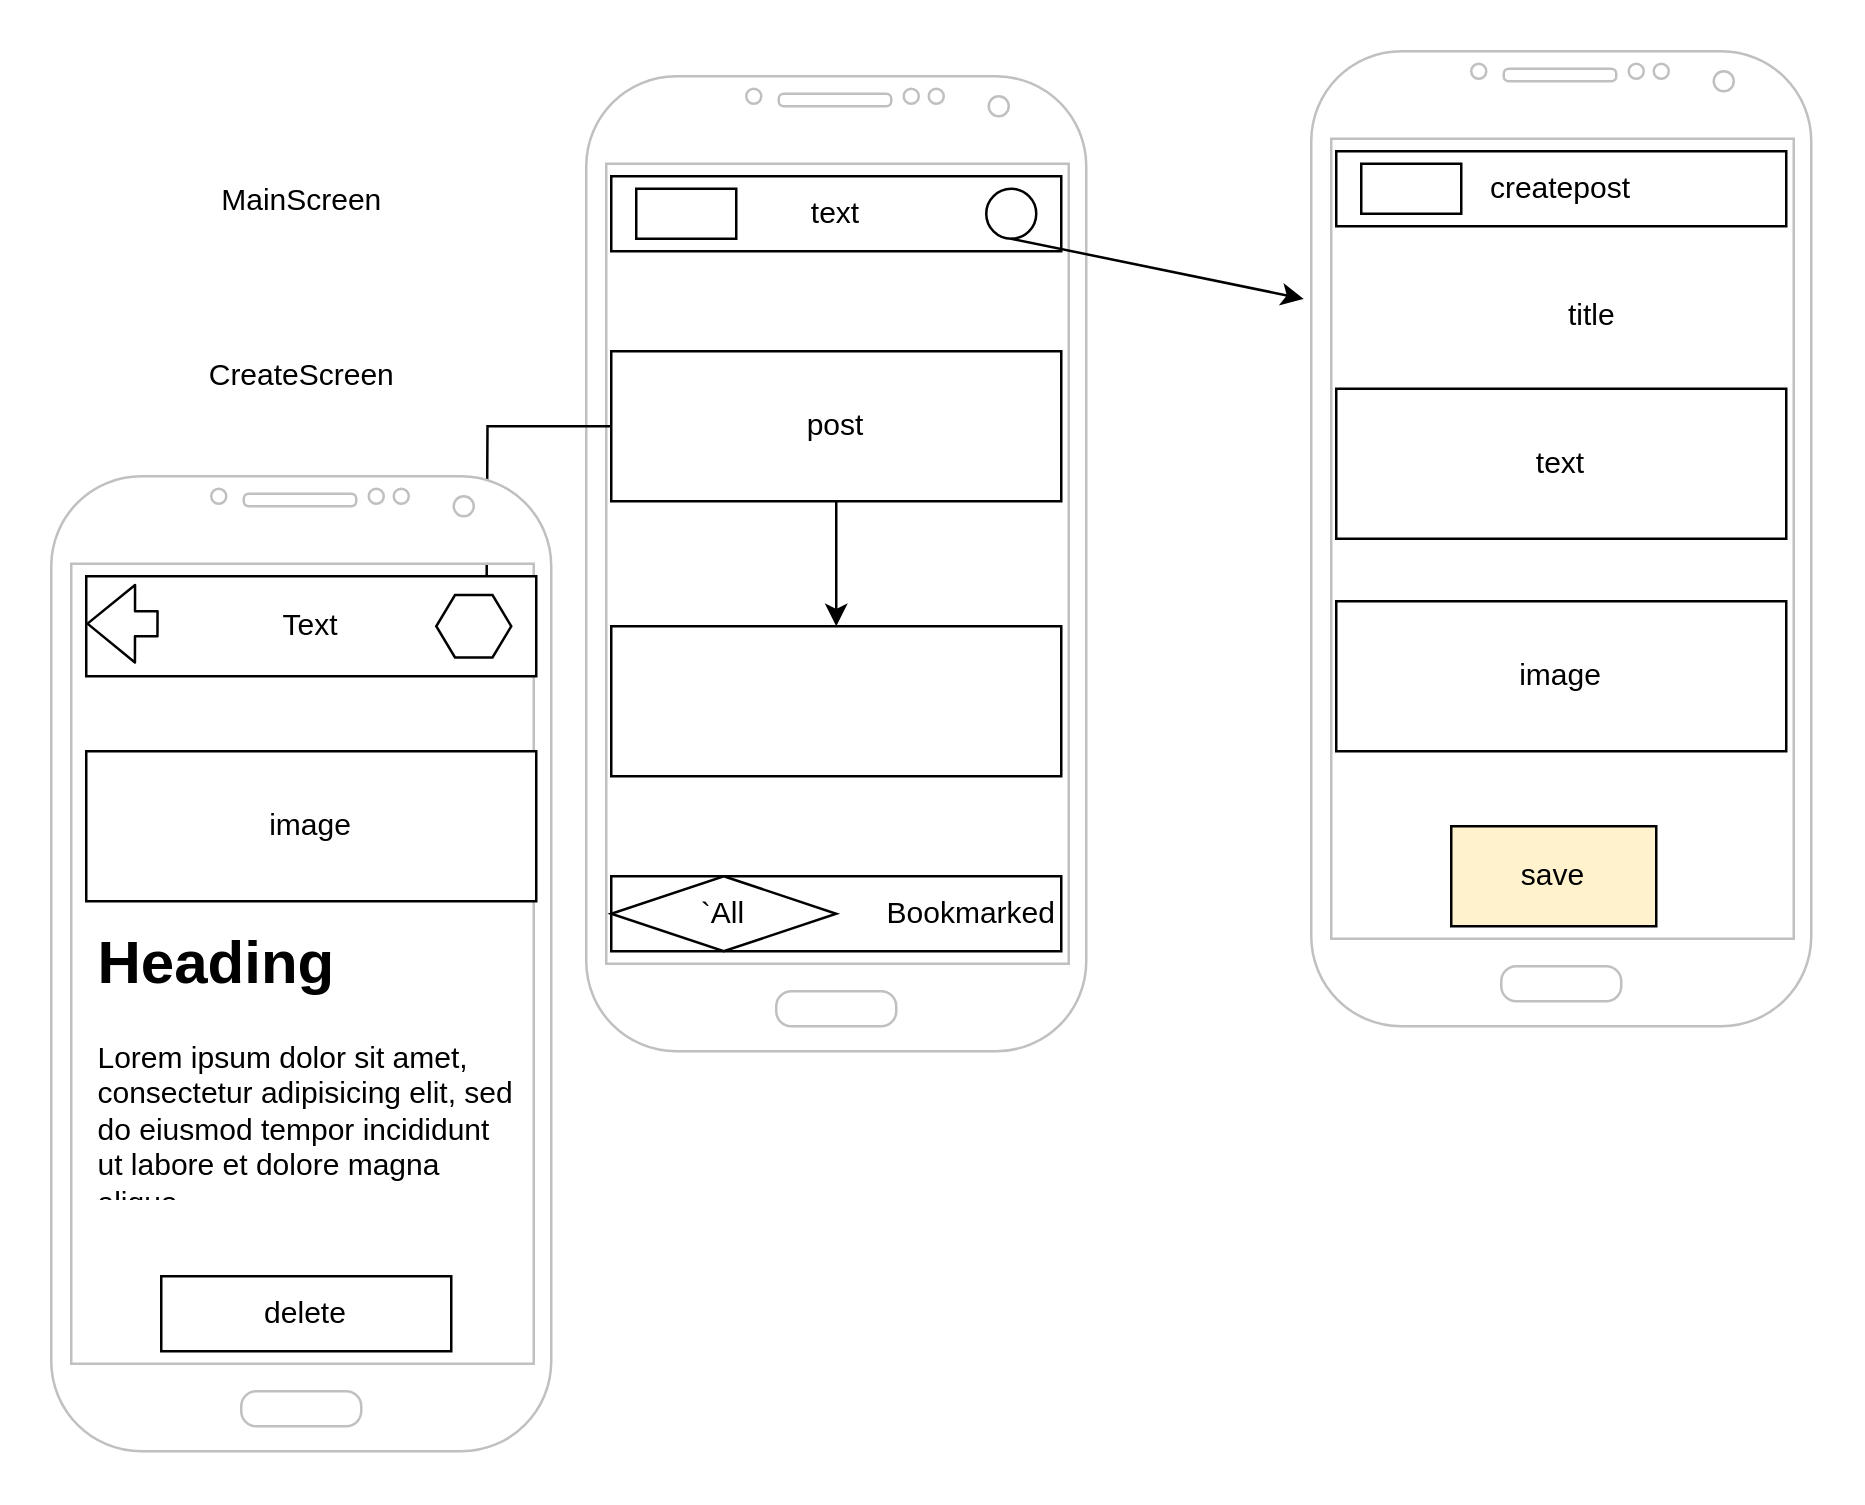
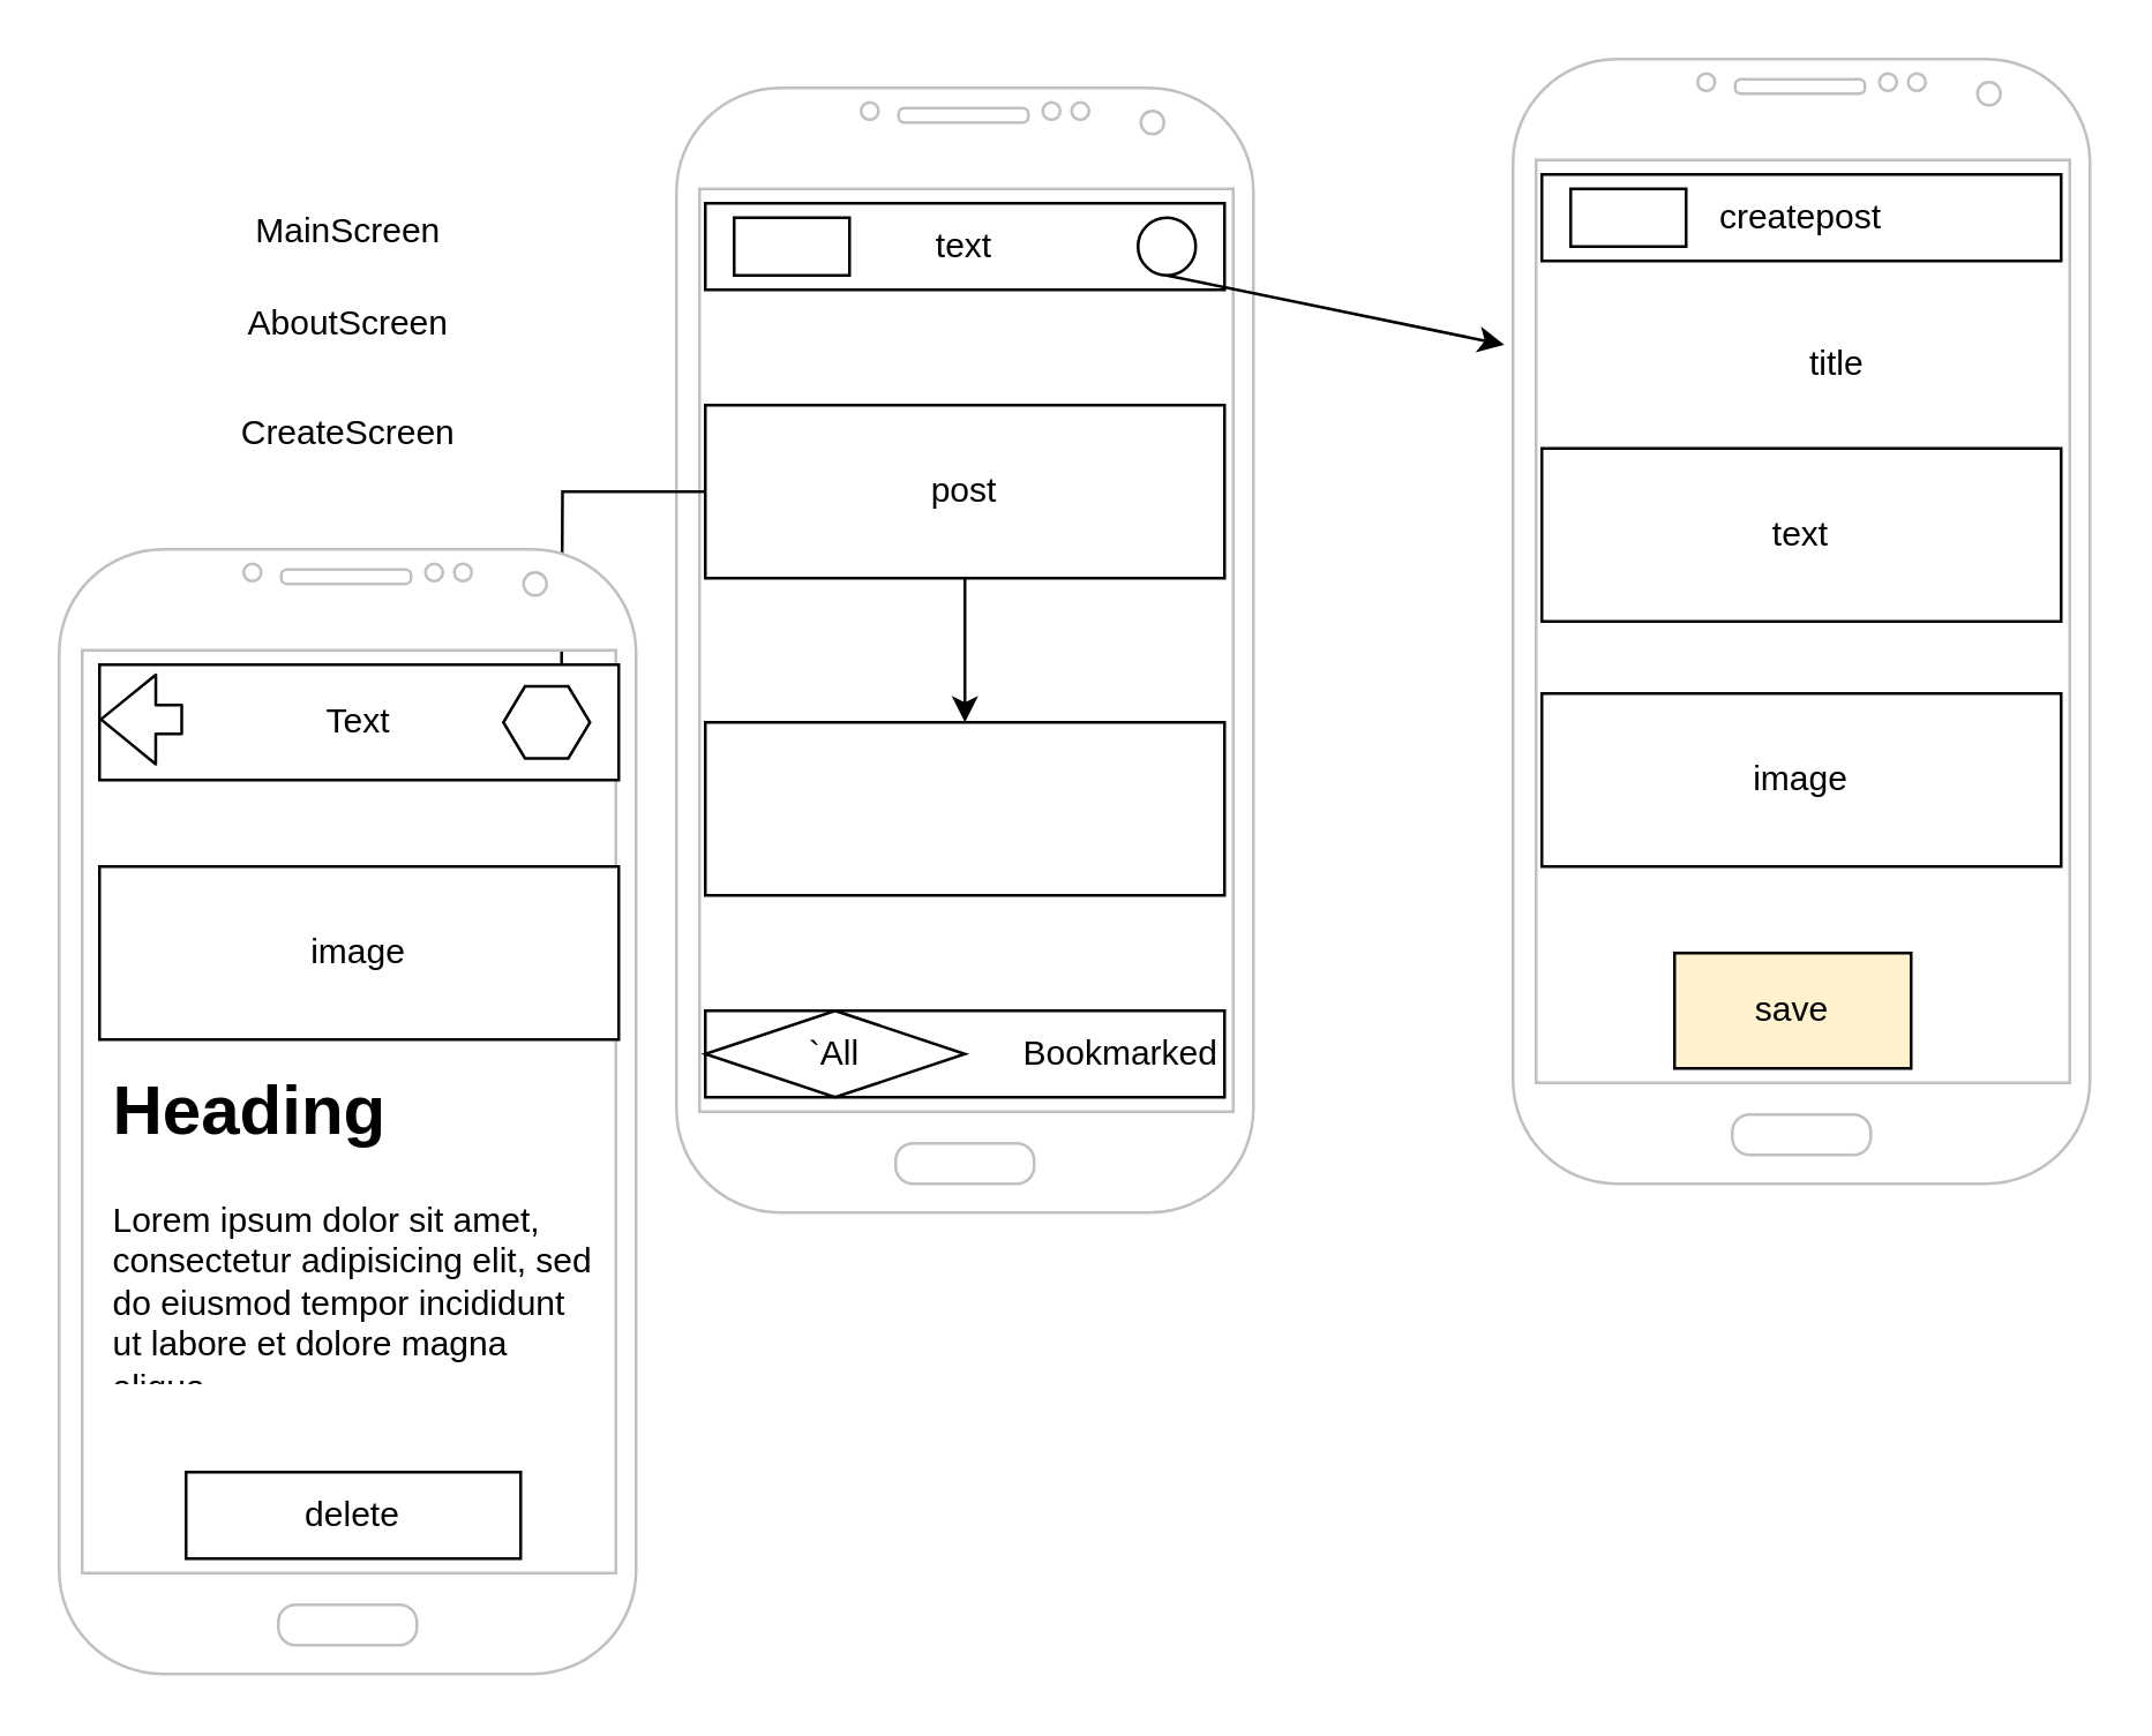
  <mxCell id="0" />
  <mxCell id="1" parent="0" />
  <mxCell id="2" value="" style="verticalLabelPosition=bottom;verticalAlign=top;html=1;shadow=0;dashed=0;strokeWidth=1;shape=mxgraph.android.phone2;strokeColor=#c0c0c0;" vertex="1" parent="1"><mxGeometry x="234" y="30" width="200" height="390" as="geometry" /></mxCell>
  <mxCell id="3" value="text" style="rounded=0;whiteSpace=wrap;html=1;" vertex="1" parent="1"><mxGeometry x="244" y="70" width="180" height="30" as="geometry" /></mxCell>
  <mxCell id="4" style="edgeStyle=orthogonalEdgeStyle;rounded=0;orthogonalLoop=1;jettySize=auto;html=1;" edge="1" parent="1" source="6" target="7"><mxGeometry relative="1" as="geometry"><mxPoint x="334" y="230" as="targetPoint" /></mxGeometry></mxCell>
  <mxCell id="5" style="edgeStyle=orthogonalEdgeStyle;rounded=0;orthogonalLoop=1;jettySize=auto;html=1;" edge="1" parent="1" source="6"><mxGeometry relative="1" as="geometry"><mxPoint x="194" y="260" as="targetPoint" /></mxGeometry></mxCell>
  <mxCell id="6" value="post" style="rounded=0;whiteSpace=wrap;html=1;" vertex="1" parent="1"><mxGeometry x="244" y="140" width="180" height="60" as="geometry" /></mxCell>
  <mxCell id="7" value="" style="rounded=0;whiteSpace=wrap;html=1;" vertex="1" parent="1"><mxGeometry x="244" y="250" width="180" height="60" as="geometry" /></mxCell>
  <mxCell id="8" value="" style="ellipse;whiteSpace=wrap;html=1;aspect=fixed;" vertex="1" parent="1"><mxGeometry x="394" y="75" width="20" height="20" as="geometry" /></mxCell>
  <mxCell id="9" value="" style="rounded=0;whiteSpace=wrap;html=1;fontFamily=Helvetica;fontSize=12;fontColor=#000000;align=center;strokeColor=#000000;fillColor=#ffffff;" vertex="1" parent="1"><mxGeometry x="254" y="75" width="40" height="20" as="geometry" /></mxCell>
  <mxCell id="10" value="MainScreen&lt;br&gt;" style="text;html=1;align=center;verticalAlign=middle;resizable=0;points=[];;autosize=1;" vertex="1" parent="1"><mxGeometry x="80" y="70" width="80" height="20" as="geometry" /></mxCell>
+ <mxCell id="11" value="AboutScreen&lt;br&gt;" style="text;html=1;align=center;verticalAlign=middle;resizable=0;points=[];;autosize=1;" vertex="1" parent="1"><mxGeometry x="80" y="101.5" width="80" height="20" as="geometry" /></mxCell>
  <mxCell id="12" value="CreateScreen" style="text;html=1;align=center;verticalAlign=middle;resizable=0;points=[];;autosize=1;" vertex="1" parent="1"><mxGeometry x="75" y="140" width="90" height="20" as="geometry" /></mxCell>
  <mxCell id="13" value="Bookmarked" style="rounded=0;whiteSpace=wrap;html=1;align=right;" vertex="1" parent="1"><mxGeometry x="244" y="350" width="180" height="30" as="geometry" /></mxCell>
  <mxCell id="14" value="`All" style="rhombus;whiteSpace=wrap;html=1;" vertex="1" parent="1"><mxGeometry x="244" y="350" width="90" height="30" as="geometry" /></mxCell>
  <mxCell id="15" value="" style="verticalLabelPosition=bottom;verticalAlign=top;html=1;shadow=0;dashed=0;strokeWidth=1;shape=mxgraph.android.phone2;strokeColor=#c0c0c0;" vertex="1" parent="1"><mxGeometry x="20" y="190" width="200" height="390" as="geometry" /></mxCell>
  <mxCell id="16" value="Text" style="rounded=0;whiteSpace=wrap;html=1;" vertex="1" parent="1"><mxGeometry x="34" y="230" width="180" height="40" as="geometry" /></mxCell>
  <mxCell id="17" value="" style="shape=flexArrow;endArrow=classic;html=1;entryX=0.025;entryY=0.464;entryDx=0;entryDy=0;entryPerimeter=0;" edge="1" parent="1"><mxGeometry width="50" height="50" relative="1" as="geometry"><mxPoint x="63" y="249" as="sourcePoint" /><mxPoint x="34" y="248.96" as="targetPoint" /></mxGeometry></mxCell>
  <mxCell id="18" value="" style="shape=hexagon;perimeter=hexagonPerimeter2;whiteSpace=wrap;html=1;" vertex="1" parent="1"><mxGeometry x="174" y="237.5" width="30" height="25" as="geometry" /></mxCell>
  <mxCell id="19" value="image" style="rounded=0;whiteSpace=wrap;html=1;" vertex="1" parent="1"><mxGeometry x="34" y="300" width="180" height="60" as="geometry" /></mxCell>
  <mxCell id="20" value="&lt;h1&gt;Heading&lt;/h1&gt;&lt;p&gt;Lorem ipsum dolor sit amet, consectetur adipisicing elit, sed do eiusmod tempor incididunt ut labore et dolore magna aliqua.&lt;/p&gt;" style="text;html=1;strokeColor=none;fillColor=none;spacing=5;spacingTop=-20;whiteSpace=wrap;overflow=hidden;rounded=0;" vertex="1" parent="1"><mxGeometry x="34" y="365" width="175" height="115" as="geometry" /></mxCell>
  <mxCell id="21" value="delete" style="rounded=0;whiteSpace=wrap;html=1;" vertex="1" parent="1"><mxGeometry x="64" y="510" width="116" height="30" as="geometry" /></mxCell>
  <mxCell id="22" value="" style="verticalLabelPosition=bottom;verticalAlign=top;html=1;shadow=0;dashed=0;strokeWidth=1;shape=mxgraph.android.phone2;strokeColor=#c0c0c0;" vertex="1" parent="1"><mxGeometry x="524" y="20" width="200" height="390" as="geometry" /></mxCell>
  <mxCell id="23" value="createpost" style="rounded=0;whiteSpace=wrap;html=1;" vertex="1" parent="1"><mxGeometry x="534" y="60" width="180" height="30" as="geometry" /></mxCell>
  <mxCell id="24" value="" style="rounded=0;whiteSpace=wrap;html=1;fontFamily=Helvetica;fontSize=12;fontColor=#000000;align=center;strokeColor=#000000;fillColor=#ffffff;" vertex="1" parent="1"><mxGeometry x="544" y="65" width="40" height="20" as="geometry" /></mxCell>
  <mxCell id="25" value="title" style="text;html=1;align=center;verticalAlign=middle;resizable=0;points=[];;autosize=1;" vertex="1" parent="1"><mxGeometry x="621" y="116" width="30" height="20" as="geometry" /></mxCell>
  <mxCell id="26" value="text" style="rounded=0;whiteSpace=wrap;html=1;" vertex="1" parent="1"><mxGeometry x="534" y="155" width="180" height="60" as="geometry" /></mxCell>
  <mxCell id="27" value="image" style="rounded=0;whiteSpace=wrap;html=1;" vertex="1" parent="1"><mxGeometry x="534" y="240" width="180" height="60" as="geometry" /></mxCell>
  <mxCell id="28" value="save" style="rounded=0;whiteSpace=wrap;html=1;fillColor=#fff2cc;" vertex="1" parent="1"><mxGeometry x="580" y="330" width="82" height="40" as="geometry" /></mxCell>
  <mxCell id="29" value="" style="endArrow=classic;html=1;exitX=0.5;exitY=1;exitDx=0;exitDy=0;entryX=-0.015;entryY=0.254;entryDx=0;entryDy=0;entryPerimeter=0;" edge="1" parent="1" source="8" target="22"><mxGeometry width="50" height="50" relative="1" as="geometry"><mxPoint x="454" y="170" as="sourcePoint" /><mxPoint x="504" y="120" as="targetPoint" /></mxGeometry></mxCell>
